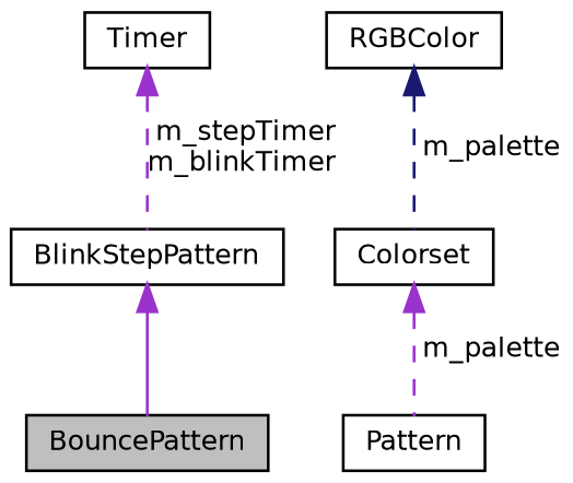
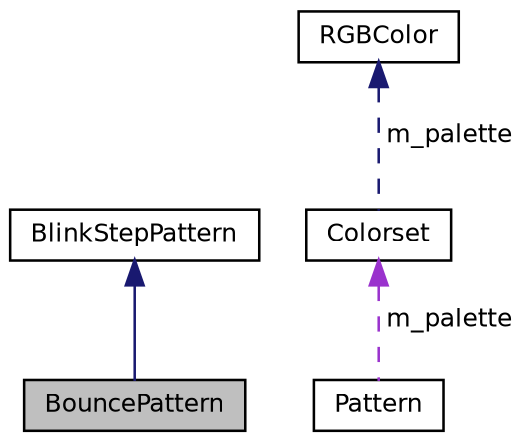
  digraph {
    node [color=black fontname=Helvetica fontsize=10 shape=record]
    edge [color=midnightblue dir=back fontname=Helvetica fontsize=10 labelfontname=Helvetica labelfontsize=10 style=dashed]
    n1 [fillcolor=grey75 fontcolor=black height=0.2 label=BouncePattern style=filled width=0.4]
    n2 [height=0.2 label=BlinkStepPattern width=0.4]
    n3 [height=0.2 label=Pattern width=0.4]
    n4 [height=0.2 label=Colorset width=0.4]
    n5 [height=0.2 label=RGBColor width=0.4]
-   n6 [height=0.2 label=Timer width=0.4]
-   n2 -> n1 [color=darkorchid3 style=solid]
+   n2 -> n1 [style=solid]
    n4 -> n3 [color=darkorchid3 label=" m_palette"]
    n5 -> n4 [label=" m_palette"]
-   n6 -> n2 [color=darkorchid3 label=" m_stepTimer\nm_blinkTimer"]
  }
